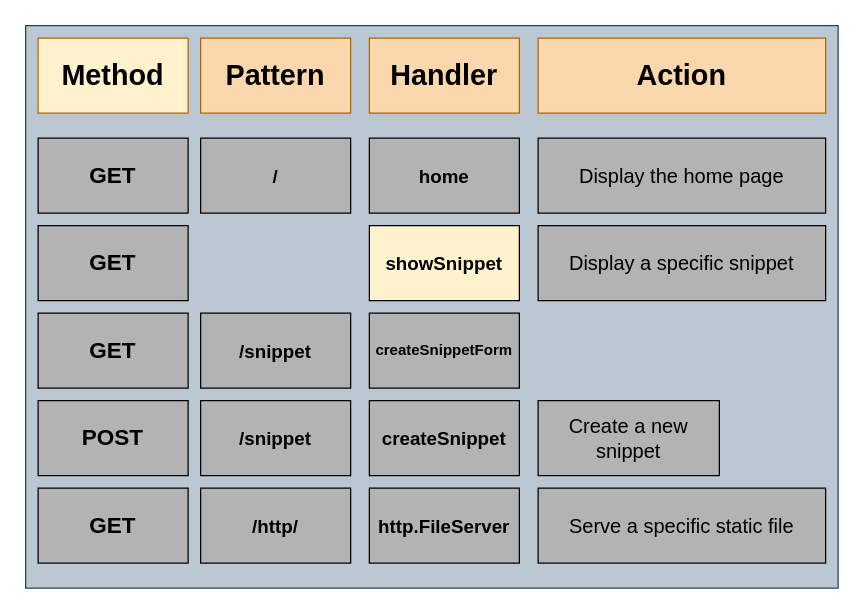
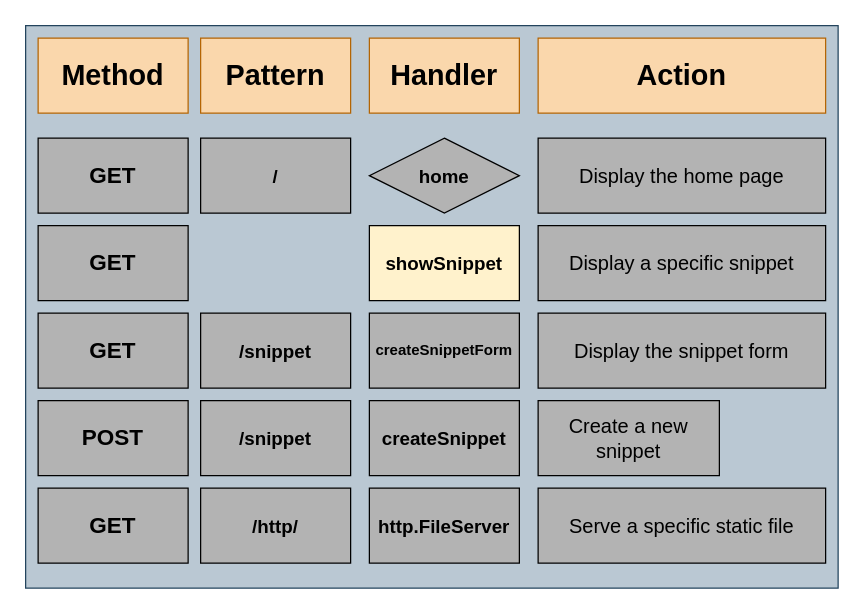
  <mxCell id="0" />
  <mxCell id="1" parent="0" />
  <mxCell id="2" value="" style="rounded=0;whiteSpace=wrap;html=1;fillColor=#bac8d3;strokeColor=#23445d;" parent="1" vertex="1"><mxGeometry x="20" y="20" width="650" height="450" as="geometry" /></mxCell>
- <mxCell id="3" value="&lt;b style=&quot;color: rgb(0 , 0 , 0) ; font-size: 23px&quot;&gt;Method&lt;/b&gt;" style="rounded=0;whiteSpace=wrap;html=1;fillColor=#fff2cc;strokeColor=#b46504;" parent="1" vertex="1"><mxGeometry x="30" y="30" width="120" height="60" as="geometry" /></mxCell>
+ <mxCell id="3" value="&lt;b style=&quot;color: rgb(0 , 0 , 0) ; font-size: 23px&quot;&gt;Method&lt;/b&gt;" style="rounded=0;whiteSpace=wrap;html=1;fillColor=#fad7ac;strokeColor=#b46504;" parent="1" vertex="1"><mxGeometry x="30" y="30" width="120" height="60" as="geometry" /></mxCell>
  <mxCell id="4" value="&lt;b style=&quot;color: rgb(0 , 0 , 0) ; font-size: 23px&quot;&gt;Pattern&lt;/b&gt;" style="rounded=0;whiteSpace=wrap;html=1;fillColor=#fad7ac;strokeColor=#b46504;" parent="1" vertex="1"><mxGeometry x="160" y="30" width="120" height="60" as="geometry" /></mxCell>
  <mxCell id="5" value="&lt;b style=&quot;color: rgb(0 , 0 , 0) ; font-size: 23px&quot;&gt;Handler&lt;/b&gt;" style="rounded=0;whiteSpace=wrap;html=1;fillColor=#fad7ac;strokeColor=#b46504;" parent="1" vertex="1"><mxGeometry x="295" y="30" width="120" height="60" as="geometry" /></mxCell>
  <mxCell id="6" value="&lt;b&gt;&lt;font style=&quot;font-size: 23px&quot; color=&quot;#000000&quot;&gt;Action&lt;/font&gt;&lt;/b&gt;" style="rounded=0;whiteSpace=wrap;html=1;fillColor=#fad7ac;strokeColor=#b46504;" parent="1" vertex="1"><mxGeometry x="430" y="30" width="230" height="60" as="geometry" /></mxCell>
  <mxCell id="7" value="&lt;font color=&quot;#000000&quot; size=&quot;1&quot;&gt;&lt;b style=&quot;font-size: 18px&quot;&gt;GET&lt;/b&gt;&lt;/font&gt;" style="rounded=0;whiteSpace=wrap;html=1;fillColor=#B3B3B3;" parent="1" vertex="1"><mxGeometry x="30" y="110" width="120" height="60" as="geometry" /></mxCell>
  <mxCell id="8" value="&lt;b style=&quot;color: rgb(0 , 0 , 0) ; font-size: 18px&quot;&gt;GET&lt;/b&gt;" style="rounded=0;whiteSpace=wrap;html=1;fillColor=#B3B3B3;" parent="1" vertex="1"><mxGeometry x="30" y="180" width="120" height="60" as="geometry" /></mxCell>
  <mxCell id="9" value="&lt;b style=&quot;color: rgb(0 , 0 , 0) ; font-size: 18px&quot;&gt;GET&lt;/b&gt;" style="rounded=0;whiteSpace=wrap;html=1;fillColor=#B3B3B3;" parent="1" vertex="1"><mxGeometry x="30" y="250" width="120" height="60" as="geometry" /></mxCell>
  <mxCell id="10" value="&lt;font color=&quot;#000000&quot;&gt;&lt;span style=&quot;font-size: 18px&quot;&gt;&lt;b&gt;POST&lt;/b&gt;&lt;/span&gt;&lt;/font&gt;" style="rounded=0;whiteSpace=wrap;html=1;fillColor=#B3B3B3;" parent="1" vertex="1"><mxGeometry x="30" y="320" width="120" height="60" as="geometry" /></mxCell>
  <mxCell id="11" value="&lt;b style=&quot;color: rgb(0 , 0 , 0) ; font-size: 18px&quot;&gt;GET&lt;/b&gt;" style="rounded=0;whiteSpace=wrap;html=1;fillColor=#B3B3B3;" parent="1" vertex="1"><mxGeometry x="30" y="390" width="120" height="60" as="geometry" /></mxCell>
  <mxCell id="12" value="&lt;font color=&quot;#000000&quot; size=&quot;1&quot;&gt;&lt;b style=&quot;font-size: 15px&quot;&gt;/&lt;/b&gt;&lt;/font&gt;" style="rounded=0;whiteSpace=wrap;html=1;fillColor=#B3B3B3;" parent="1" vertex="1"><mxGeometry x="160" y="110" width="120" height="60" as="geometry" /></mxCell>
- <mxCell id="13" value="&lt;font color=&quot;#000000&quot; size=&quot;1&quot;&gt;&lt;b style=&quot;font-size: 15px&quot;&gt;home&lt;/b&gt;&lt;/font&gt;" style="rounded=0;whiteSpace=wrap;html=1;fillColor=#B3B3B3;" parent="1" vertex="1"><mxGeometry x="295" y="110" width="120" height="60" as="geometry" /></mxCell>
+ <mxCell id="13" value="&lt;font color=&quot;#000000&quot; size=&quot;1&quot;&gt;&lt;b style=&quot;font-size: 15px&quot;&gt;home&lt;/b&gt;&lt;/font&gt;" style="rhombus;whiteSpace=wrap;html=1;fillColor=#B3B3B3;" parent="1" vertex="1"><mxGeometry x="295" y="110" width="120" height="60" as="geometry" /></mxCell>
  <mxCell id="14" value="&lt;span style=&quot;font-size: 16px ; text-align: left&quot;&gt;&lt;font color=&quot;#000000&quot;&gt;Display the home page&lt;/font&gt;&lt;/span&gt;" style="rounded=0;whiteSpace=wrap;html=1;fillColor=#B3B3B3;" parent="1" vertex="1"><mxGeometry x="430" y="110" width="230" height="60" as="geometry" /></mxCell>
  <mxCell id="15" value="&lt;b style=&quot;color: rgb(0 , 0 , 0) ; font-size: 15px&quot;&gt;/snippet&lt;/b&gt;" style="rounded=0;whiteSpace=wrap;html=1;fillColor=#B3B3B3;" parent="1" vertex="1"><mxGeometry x="160" y="250" width="120" height="60" as="geometry" /></mxCell>
  <mxCell id="16" value="&lt;b style=&quot;color: rgb(0 , 0 , 0) ; font-size: 15px&quot;&gt;/snippet&lt;/b&gt;" style="rounded=0;whiteSpace=wrap;html=1;fillColor=#B3B3B3;" parent="1" vertex="1"><mxGeometry x="160" y="320" width="120" height="60" as="geometry" /></mxCell>
  <mxCell id="17" value="&lt;b style=&quot;color: rgb(0 , 0 , 0) ; font-size: 15px&quot;&gt;/http/&lt;/b&gt;" style="rounded=0;whiteSpace=wrap;html=1;fillColor=#B3B3B3;" parent="1" vertex="1"><mxGeometry x="160" y="390" width="120" height="60" as="geometry" /></mxCell>
  <mxCell id="18" value="&lt;font color=&quot;#000000&quot; size=&quot;1&quot;&gt;&lt;b style=&quot;font-size: 15px&quot;&gt;showSnippet&lt;/b&gt;&lt;/font&gt;" style="rounded=0;whiteSpace=wrap;html=1;fillColor=#fff2cc;" parent="1" vertex="1"><mxGeometry x="295" y="180" width="120" height="60" as="geometry" /></mxCell>
  <mxCell id="19" value="&lt;font color=&quot;#000000&quot; size=&quot;1&quot;&gt;&lt;b style=&quot;font-size: 12px&quot;&gt;createSnippetForm&lt;/b&gt;&lt;/font&gt;" style="rounded=0;whiteSpace=wrap;html=1;fillColor=#B3B3B3;" parent="1" vertex="1"><mxGeometry x="295" y="250" width="120" height="60" as="geometry" /></mxCell>
  <mxCell id="20" value="&lt;font color=&quot;#000000&quot;&gt;&lt;span style=&quot;font-size: 18px&quot;&gt;&lt;b style=&quot;font-size: 15px&quot;&gt;createSnippet&lt;/b&gt;&lt;/span&gt;&lt;/font&gt;" style="rounded=0;whiteSpace=wrap;html=1;fillColor=#B3B3B3;" parent="1" vertex="1"><mxGeometry x="295" y="320" width="120" height="60" as="geometry" /></mxCell>
  <mxCell id="21" value="&lt;font color=&quot;#000000&quot; size=&quot;1&quot;&gt;&lt;b style=&quot;font-size: 15px&quot;&gt;http.FileServer&lt;/b&gt;&lt;/font&gt;" style="rounded=0;whiteSpace=wrap;html=1;fillColor=#B3B3B3;" parent="1" vertex="1"><mxGeometry x="295" y="390" width="120" height="60" as="geometry" /></mxCell>
  <mxCell id="22" value="&lt;span style=&quot;font-size: 16px ; text-align: left&quot;&gt;&lt;font color=&quot;#000000&quot;&gt;Display a specific snippet&lt;/font&gt;&lt;/span&gt;" style="rounded=0;whiteSpace=wrap;html=1;fillColor=#B3B3B3;" parent="1" vertex="1"><mxGeometry x="430" y="180" width="230" height="60" as="geometry" /></mxCell>
+ <mxCell id="23" value="&lt;span style=&quot;font-size: 16px ; text-align: left&quot;&gt;&lt;font color=&quot;#000000&quot;&gt;Display the snippet form&lt;/font&gt;&lt;/span&gt;" style="rounded=0;whiteSpace=wrap;html=1;fillColor=#B3B3B3;" parent="1" vertex="1"><mxGeometry x="430" y="250" width="230" height="60" as="geometry" /></mxCell>
  <mxCell id="24" value="&lt;span style=&quot;font-size: 16px ; text-align: left&quot;&gt;&lt;font color=&quot;#000000&quot;&gt;Create a new snippet&lt;/font&gt;&lt;/span&gt;" style="rounded=0;whiteSpace=wrap;html=1;fillColor=#B3B3B3;" parent="1" vertex="1"><mxGeometry x="430" y="320" width="145" height="60" as="geometry" /></mxCell>
  <mxCell id="25" value="&lt;span style=&quot;font-size: 16px ; text-align: left&quot;&gt;&lt;font color=&quot;#000000&quot;&gt;Serve a specific static file&lt;/font&gt;&lt;/span&gt;" style="rounded=0;whiteSpace=wrap;html=1;fillColor=#B3B3B3;" parent="1" vertex="1"><mxGeometry x="430" y="390" width="230" height="60" as="geometry" /></mxCell>
